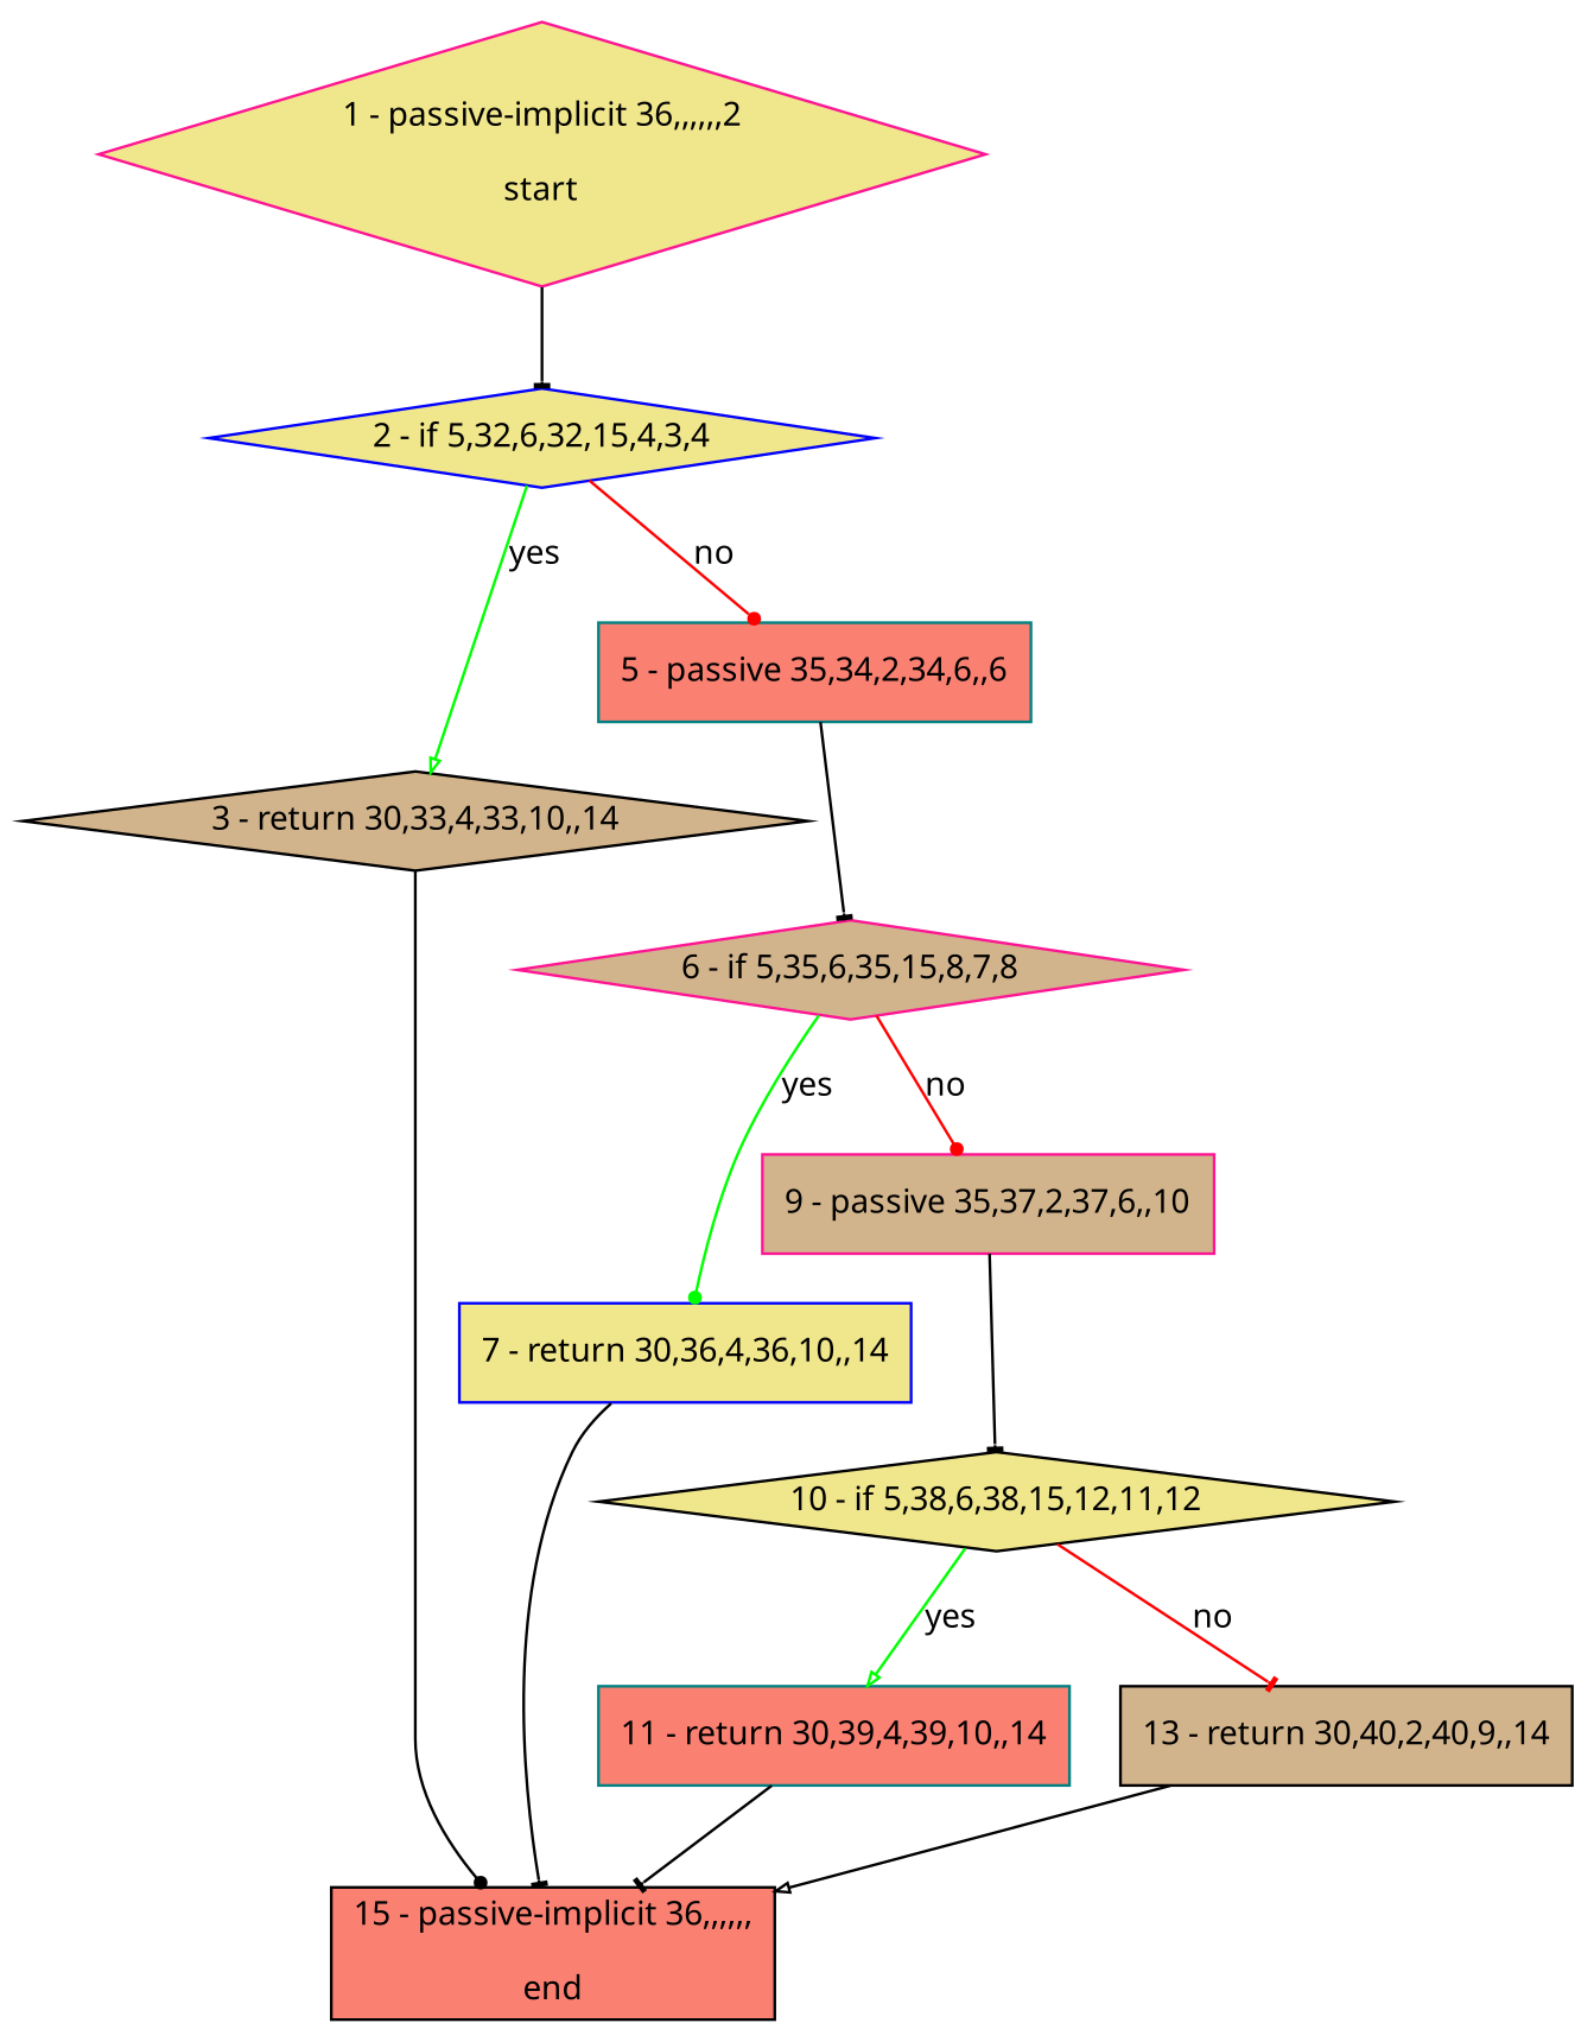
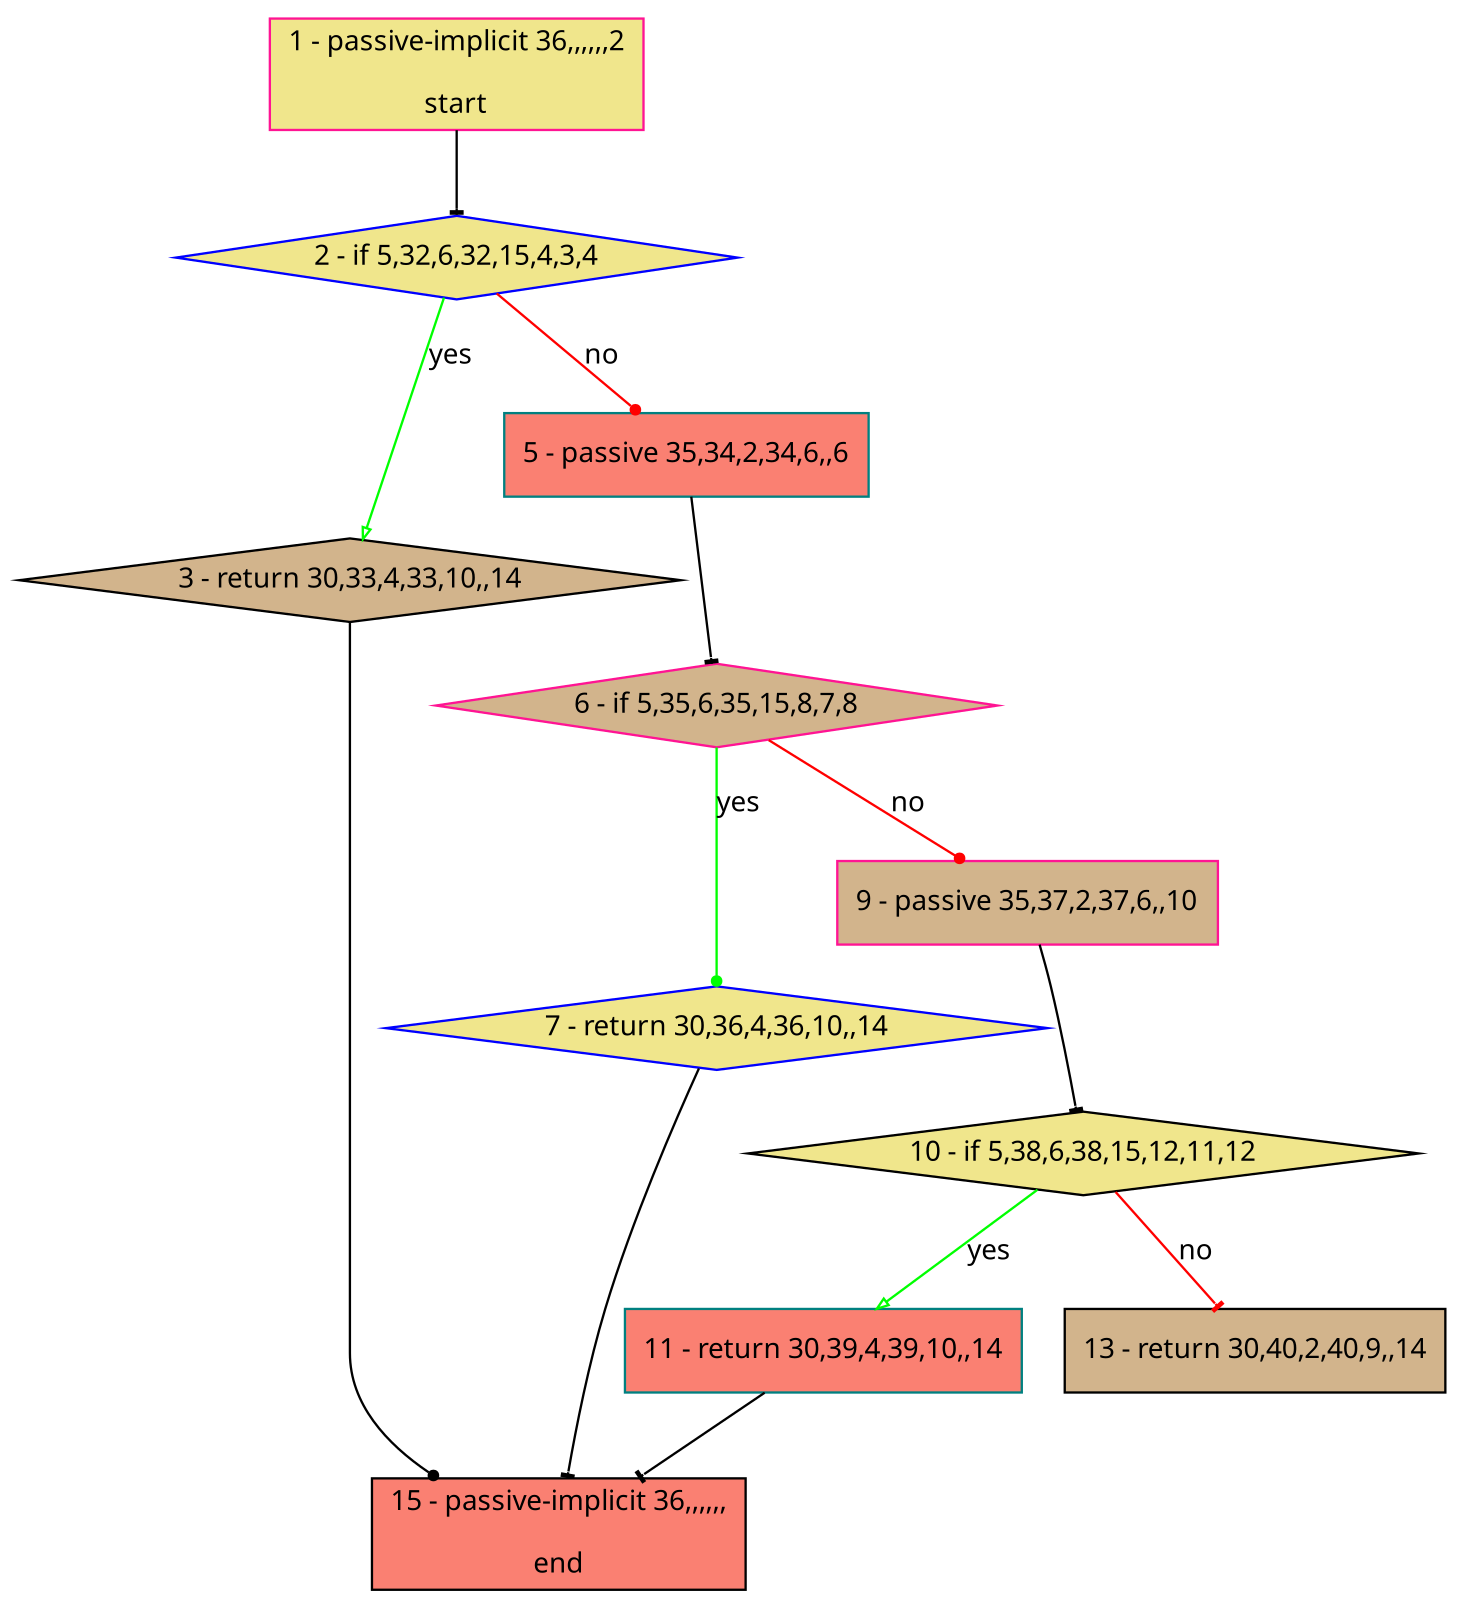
  digraph {
    bgcolor=white
    compound=true
    fillcolor="#FFFFCC"
    fontname="Noto Sans"
    fontsize=12
    pack=true
    packmode=clust
    style="rounded,filled"
    node [color=black compound=true fillcolor=khaki fixedsize=false fontname="Noto Sans" fontsize=12 node_initialized=no shape=box style=filled]
    edge [arrowhead=tee arrowsize=0.5 arrowtail=none color="#000000" compound=true dir=forward fontcolor=black fontname="Noto Sans" fontsize=12]
    n1 [color=blue label="2 - if 5,32,6,32,15,4,3,4" shape=diamond]
    n2 [fillcolor=tan label="3 - return 30,33,4,33,10,,14" shape=diamond]
    n3 [color=teal fillcolor=salmon label="5 - passive 35,34,2,34,6,,6"]
    n4 [fillcolor=salmon label="15 - passive-implicit 36,,,,,,\n\nend"]
    n5 [color=deeppink fillcolor=tan label="6 - if 5,35,6,35,15,8,7,8" shape=diamond]
-   n6 [color=deeppink label="1 - passive-implicit 36,,,,,,2\n\nstart" shape=diamond]
-   n7 [color=blue label="7 - return 30,36,4,36,10,,14"]
+   n6 [color=deeppink label="1 - passive-implicit 36,,,,,,2\n\nstart"]
+   n7 [color=blue label="7 - return 30,36,4,36,10,,14" shape=diamond]
    n8 [color=deeppink fillcolor=tan label="9 - passive 35,37,2,37,6,,10"]
    n9 [label="10 - if 5,38,6,38,15,12,11,12" shape=diamond]
    n10 [color=teal fillcolor=salmon label="11 - return 30,39,4,39,10,,14"]
    n11 [fillcolor=tan label="13 - return 30,40,2,40,9,,14"]
    n1 -> n2 [arrowhead=onormal color="#00ff00" label=yes]
    n1 -> n3 [arrowhead=dot color="#ff0000" label=no]
    n2 -> n4 [arrowhead=dot]
    n3 -> n5
    n5 -> n7 [arrowhead=dot color="#00ff00" label=yes]
    n5 -> n8 [arrowhead=dot color="#ff0000" label=no]
    n6 -> n1
    n7 -> n4
    n8 -> n9
    n9 -> n10 [arrowhead=onormal color="#00ff00" label=yes]
    n9 -> n11 [color="#ff0000" label=no]
    n10 -> n4
-   n11 -> n4 [arrowhead=onormal]
  }
